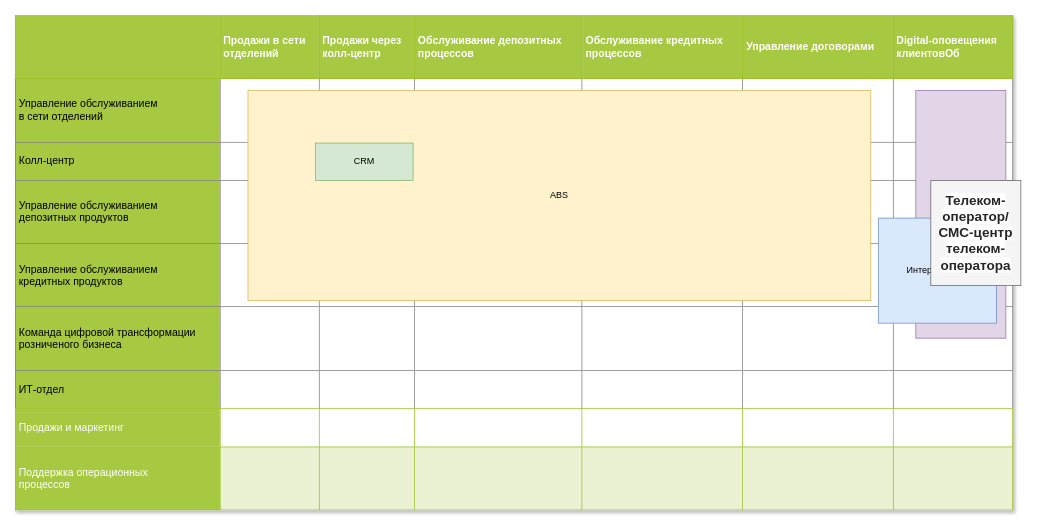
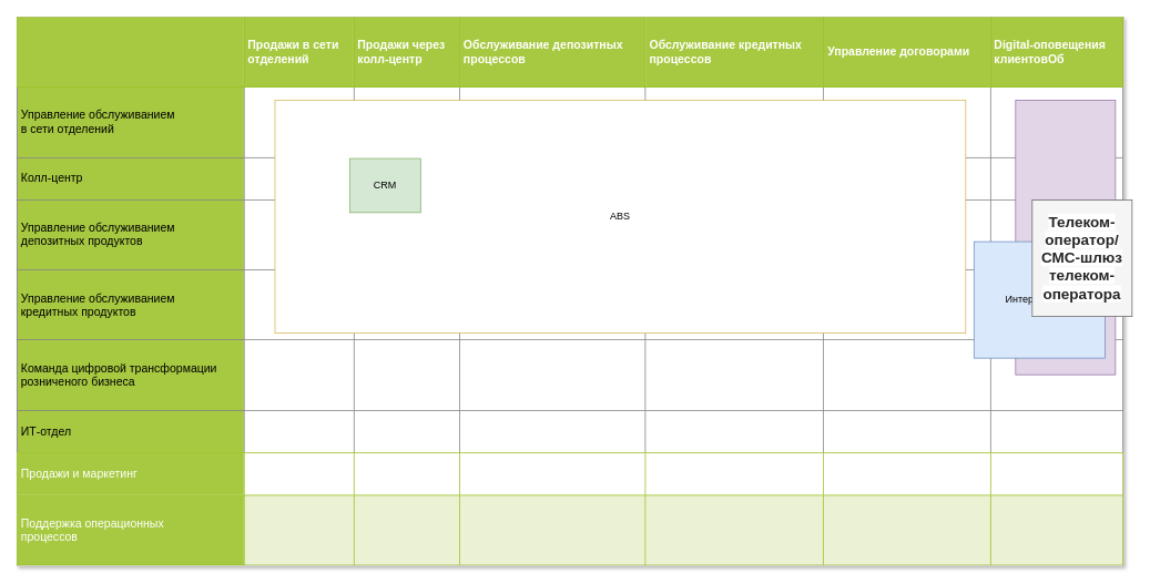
  <mxCell id="0" style=";html=1;" />
  <mxCell id="1" style=";html=1;" parent="0" />
  <mxCell id="2" value="&lt;table border=&quot;1&quot; width=&quot;100%&quot; cellpadding=&quot;4&quot; style=&quot;width: 100% ; height: 100% ; border-collapse: collapse&quot;&gt;&lt;tbody&gt;&lt;tr style=&quot;background-color: #a7c942 ; color: #ffffff ; border: 1px solid #98bf21&quot;&gt;&lt;th&gt;&lt;br&gt;&lt;/th&gt;&lt;th&gt;Продажи в сети &lt;br&gt;отделений&lt;/th&gt;&lt;th&gt;Продажи через&lt;br&gt;колл-центр&lt;/th&gt;&lt;th&gt;Обслуживание депозитных&lt;br&gt;процессов&lt;/th&gt;&lt;td&gt;&lt;span style=&quot;font-weight: 700;&quot;&gt;Обслуживание кредитных&lt;/span&gt;&lt;br style=&quot;font-weight: 700;&quot;&gt;&lt;span style=&quot;font-weight: 700;&quot;&gt;процессов&lt;/span&gt;&lt;/td&gt;&lt;th&gt;Управление договорами&lt;/th&gt;&lt;td&gt;&lt;span style=&quot;font-weight: 700;&quot;&gt;Digital-оповещения&lt;/span&gt;&lt;br style=&quot;font-weight: 700;&quot;&gt;&lt;span style=&quot;font-weight: 700;&quot;&gt;клиентовОб&lt;/span&gt;&lt;/td&gt;&lt;/tr&gt;&lt;tr&gt;&lt;td style=&quot;background-color: rgb(167, 201, 66);&quot;&gt;Управление обслуживанием&lt;br&gt;в сети отделений&lt;/td&gt;&lt;td&gt;&lt;br&gt;&lt;/td&gt;&lt;td&gt;&lt;br&gt;&lt;/td&gt;&lt;td&gt;&lt;br&gt;&lt;/td&gt;&lt;td&gt;&lt;br&gt;&lt;/td&gt;&lt;td&gt;&lt;br&gt;&lt;/td&gt;&lt;td&gt;&lt;br&gt;&lt;/td&gt;&lt;/tr&gt;&lt;tr&gt;&lt;td style=&quot;background-color: rgb(167, 201, 66);&quot;&gt;Колл-центр&lt;/td&gt;&lt;td&gt;&lt;br&gt;&lt;/td&gt;&lt;td&gt;&lt;br&gt;&lt;/td&gt;&lt;td&gt;&lt;br&gt;&lt;/td&gt;&lt;td&gt;&lt;br&gt;&lt;/td&gt;&lt;td&gt;&lt;br&gt;&lt;/td&gt;&lt;td&gt;&lt;br&gt;&lt;/td&gt;&lt;/tr&gt;&lt;tr&gt;&lt;td style=&quot;background-color: rgb(167, 201, 66);&quot;&gt;Управление обслуживанием&lt;br&gt;депозитных продуктов&lt;/td&gt;&lt;td&gt;&lt;br&gt;&lt;/td&gt;&lt;td&gt;&lt;br&gt;&lt;/td&gt;&lt;td&gt;&lt;br&gt;&lt;/td&gt;&lt;td&gt;&lt;br&gt;&lt;/td&gt;&lt;td&gt;&lt;br&gt;&lt;/td&gt;&lt;td&gt;&lt;br&gt;&lt;/td&gt;&lt;/tr&gt;&lt;tr&gt;&lt;td style=&quot;background-color: rgb(167, 201, 66);&quot;&gt;Управление обслуживанием&lt;br&gt;кредитных продуктов&lt;/td&gt;&lt;td&gt;&lt;br&gt;&lt;/td&gt;&lt;td&gt;&lt;br&gt;&lt;/td&gt;&lt;td&gt;&lt;br&gt;&lt;/td&gt;&lt;td&gt;&lt;br&gt;&lt;/td&gt;&lt;td&gt;&lt;br&gt;&lt;/td&gt;&lt;td&gt;&lt;br&gt;&lt;/td&gt;&lt;/tr&gt;&lt;tr&gt;&lt;td style=&quot;background-color: rgb(167, 201, 66);&quot;&gt;Команда цифровой трансформации&lt;br&gt;розниченого бизнеса&lt;/td&gt;&lt;td&gt;&lt;br&gt;&lt;/td&gt;&lt;td&gt;&lt;br&gt;&lt;/td&gt;&lt;td&gt;&lt;br&gt;&lt;/td&gt;&lt;td&gt;&lt;br&gt;&lt;/td&gt;&lt;td&gt;&lt;br&gt;&lt;/td&gt;&lt;td&gt;&lt;br&gt;&lt;/td&gt;&lt;/tr&gt;&lt;tr&gt;&lt;td style=&quot;background-color: rgb(167, 201, 66);&quot;&gt;&lt;span style=&quot;&quot;&gt;ИТ-отдел&lt;/span&gt;&lt;/td&gt;&lt;td&gt;&lt;br&gt;&lt;/td&gt;&lt;td&gt;&lt;br&gt;&lt;/td&gt;&lt;td&gt;&lt;br&gt;&lt;/td&gt;&lt;td&gt;&lt;br&gt;&lt;/td&gt;&lt;td&gt;&lt;br&gt;&lt;/td&gt;&lt;td&gt;&lt;br&gt;&lt;/td&gt;&lt;/tr&gt;&lt;tr style=&quot;border: 1px solid #98bf21&quot;&gt;&lt;td style=&quot;background-color: #a7c942 ; color: #ffffff ; border: 1px solid #98bf21&quot;&gt;Продажи и маркетинг&lt;/td&gt;&lt;td&gt;&lt;/td&gt;&lt;td&gt;&lt;/td&gt;&lt;td&gt;&lt;br&gt;&lt;/td&gt;&lt;td&gt;&lt;br&gt;&lt;/td&gt;&lt;td&gt;&lt;br&gt;&lt;/td&gt;&lt;td&gt;&lt;br&gt;&lt;/td&gt;&lt;/tr&gt;&lt;tr style=&quot;background-color: #eaf2d3 ; border: 1px solid #98bf21&quot;&gt;&lt;td style=&quot;background-color: #a7c942 ; color: #ffffff ; border: 1px solid #98bf21&quot;&gt;Поддержка операционных&amp;nbsp;&lt;br&gt;процессов&lt;/td&gt;&lt;td&gt;&lt;/td&gt;&lt;td&gt;&lt;/td&gt;&lt;td&gt;&lt;br&gt;&lt;/td&gt;&lt;td&gt;&lt;br&gt;&lt;/td&gt;&lt;td&gt;&lt;br&gt;&lt;/td&gt;&lt;td&gt;&lt;br&gt;&lt;/td&gt;&lt;/tr&gt;&lt;/tbody&gt;&lt;/table&gt;" style="text;html=1;strokeColor=#c0c0c0;fillColor=#ffffff;overflow=fill;rounded=0;shadow=1;fontSize=14;fontColor=#000000;" parent="1" vertex="1"><mxGeometry x="20" y="20" width="1330" height="660" as="geometry" /></mxCell>
- <mxCell id="3" value="ABS" style="rounded=0;whiteSpace=wrap;html=1;fillColor=#fff2cc;strokeColor=#d6b656;" vertex="1" parent="1"><mxGeometry x="330" y="120" width="830" height="280" as="geometry" /></mxCell>
- <mxCell id="4" value="СRM" style="rounded=0;whiteSpace=wrap;html=1;fillColor=#d5e8d4;strokeColor=#82b366;" vertex="1" parent="1"><mxGeometry x="420" y="190" width="130" height="50" as="geometry" /></mxCell>
+ <mxCell id="3" value="ABS" style="rounded=0;whiteSpace=wrap;html=1;fillColor=#ffffff;strokeColor=#d6b656;" vertex="1" parent="1"><mxGeometry x="330" y="120" width="830" height="280" as="geometry" /></mxCell>
+ <mxCell id="4" value="СRM" style="rounded=0;whiteSpace=wrap;html=1;fillColor=#d5e8d4;strokeColor=#82b366;" vertex="1" parent="1"><mxGeometry x="420" y="190" width="85" height="65" as="geometry" /></mxCell>
  <mxCell id="5" value="Сайт" style="rounded=0;whiteSpace=wrap;html=1;fillColor=#e1d5e7;strokeColor=#9673a6;" vertex="1" parent="1"><mxGeometry x="1220" y="120" width="120" height="330" as="geometry" /></mxCell>
  <mxCell id="6" value="Интернет-банк" style="rounded=0;whiteSpace=wrap;html=1;fillColor=#dae8fc;strokeColor=#6c8ebf;" vertex="1" parent="1"><mxGeometry x="1170" y="290" width="157.5" height="140" as="geometry" /></mxCell>
- <mxCell id="7" value="&lt;strong style=&quot;box-sizing: inherit; color: rgba(0, 0, 0, 0.85); font-family: &amp;quot;YS Text&amp;quot;, sans-serif; font-size: 18px; text-align: left; white-space-collapse: preserve-breaks; background-color: rgb(255, 255, 255);&quot;&gt;Телеком-оператор/&lt;/strong&gt;&lt;div&gt;&lt;strong style=&quot;box-sizing: inherit; color: rgba(0, 0, 0, 0.85); font-family: &amp;quot;YS Text&amp;quot;, sans-serif; font-size: 18px; text-align: left; white-space-collapse: preserve-breaks; background-color: rgb(255, 255, 255);&quot;&gt;&lt;strong style=&quot;box-sizing: inherit;&quot;&gt;СМС-центр телеком-оператора&lt;/strong&gt;&lt;/strong&gt;&lt;/div&gt;" style="rounded=0;whiteSpace=wrap;html=1;fillColor=#f5f5f5;fontColor=#333333;strokeColor=#666666;" vertex="1" parent="1"><mxGeometry x="1240" y="240" width="120" height="140" as="geometry" /></mxCell>
+ <mxCell id="7" value="&lt;strong style=&quot;box-sizing: inherit; color: rgba(0, 0, 0, 0.85); font-family: &amp;quot;YS Text&amp;quot;, sans-serif; font-size: 18px; text-align: left; white-space-collapse: preserve-breaks; background-color: rgb(255, 255, 255);&quot;&gt;Телеком-оператор/&lt;/strong&gt;&lt;div&gt;&lt;strong style=&quot;box-sizing: inherit; color: rgba(0, 0, 0, 0.85); font-family: &amp;quot;YS Text&amp;quot;, sans-serif; font-size: 18px; text-align: left; white-space-collapse: preserve-breaks; background-color: rgb(255, 255, 255);&quot;&gt;&lt;strong style=&quot;box-sizing: inherit;&quot;&gt;СМС-шлюз телеком-оператора&lt;/strong&gt;&lt;/strong&gt;&lt;/div&gt;" style="rounded=0;whiteSpace=wrap;html=1;fillColor=#f5f5f5;fontColor=#333333;strokeColor=#666666;" vertex="1" parent="1"><mxGeometry x="1240" y="240" width="120" height="140" as="geometry" /></mxCell>
